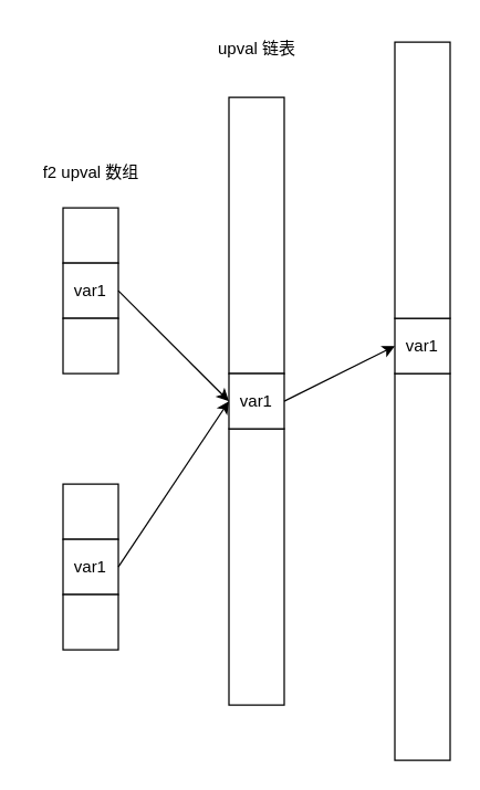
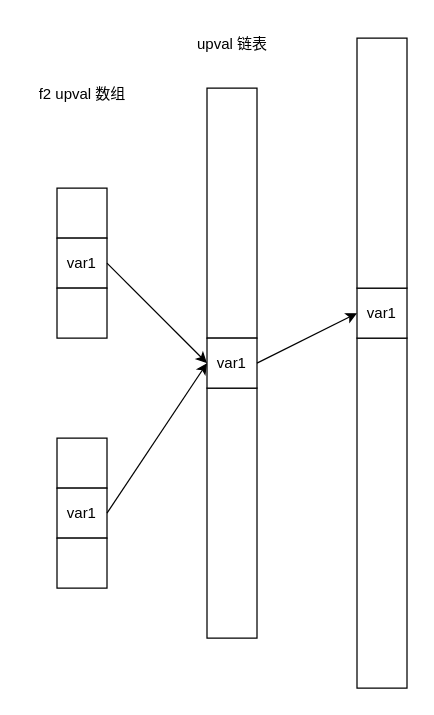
  <mxCell id="0" />
  <mxCell id="1" parent="0" />
  <mxCell id="2" value="" style="rounded=0;whiteSpace=wrap;html=1;" vertex="1" parent="1"><mxGeometry x="45" y="150" width="40" height="40" as="geometry" /></mxCell>
  <mxCell id="3" value="var1" style="rounded=0;whiteSpace=wrap;html=1;" vertex="1" parent="1"><mxGeometry x="45" y="190" width="40" height="40" as="geometry" /></mxCell>
  <mxCell id="4" value="" style="rounded=0;whiteSpace=wrap;html=1;" vertex="1" parent="1"><mxGeometry x="45" y="230" width="40" height="40" as="geometry" /></mxCell>
- <mxCell id="5" value="f2 upval 数组" style="text;html=1;align=center;verticalAlign=middle;resizable=0;points=[];autosize=1;strokeColor=none;fillColor=none;" vertex="1" parent="1"><mxGeometry x="20" y="110" width="90" height="30" as="geometry" /></mxCell>
+ <mxCell id="5" value="f2 upval 数组" style="text;html=1;align=center;verticalAlign=middle;resizable=0;points=[];autosize=1;strokeColor=none;fillColor=none;" vertex="1" parent="1"><mxGeometry x="20" y="60" width="90" height="30" as="geometry" /></mxCell>
  <mxCell id="6" value="" style="rounded=0;whiteSpace=wrap;html=1;" vertex="1" parent="1"><mxGeometry x="45" y="350" width="40" height="40" as="geometry" /></mxCell>
  <mxCell id="7" value="var1" style="rounded=0;whiteSpace=wrap;html=1;" vertex="1" parent="1"><mxGeometry x="45" y="390" width="40" height="40" as="geometry" /></mxCell>
  <mxCell id="8" value="" style="rounded=0;whiteSpace=wrap;html=1;" vertex="1" parent="1"><mxGeometry x="45" y="430" width="40" height="40" as="geometry" /></mxCell>
  <mxCell id="9" value="" style="rounded=0;whiteSpace=wrap;html=1;" vertex="1" parent="1"><mxGeometry x="165" y="70" width="40" height="200" as="geometry" /></mxCell>
  <mxCell id="10" value="" style="rounded=0;whiteSpace=wrap;html=1;" vertex="1" parent="1"><mxGeometry x="165" y="310" width="40" height="200" as="geometry" /></mxCell>
  <mxCell id="11" value="var1" style="rounded=0;whiteSpace=wrap;html=1;" vertex="1" parent="1"><mxGeometry x="165" y="270" width="40" height="40" as="geometry" /></mxCell>
  <mxCell id="12" value="upval 链表" style="text;html=1;align=center;verticalAlign=middle;resizable=0;points=[];autosize=1;strokeColor=none;fillColor=none;" vertex="1" parent="1"><mxGeometry x="130" y="20" width="110" height="30" as="geometry" /></mxCell>
  <mxCell id="13" value="" style="rounded=0;whiteSpace=wrap;html=1;" vertex="1" parent="1"><mxGeometry x="285" y="270" width="40" height="280" as="geometry" /></mxCell>
  <mxCell id="14" value="var1" style="rounded=0;whiteSpace=wrap;html=1;" vertex="1" parent="1"><mxGeometry x="285" y="230" width="40" height="40" as="geometry" /></mxCell>
  <mxCell id="15" value="" style="rounded=0;whiteSpace=wrap;html=1;" vertex="1" parent="1"><mxGeometry x="285" y="30" width="40" height="200" as="geometry" /></mxCell>
  <mxCell id="16" value="" style="endArrow=classic;html=1;rounded=0;exitX=1;exitY=0.5;exitDx=0;exitDy=0;entryX=0;entryY=0.5;entryDx=0;entryDy=0;" edge="1" parent="1" source="3" target="11"><mxGeometry width="50" height="50" relative="1" as="geometry"><mxPoint x="315" y="370" as="sourcePoint" /><mxPoint x="365" y="320" as="targetPoint" /></mxGeometry></mxCell>
  <mxCell id="17" value="" style="endArrow=classic;html=1;rounded=0;exitX=1;exitY=0.5;exitDx=0;exitDy=0;entryX=0;entryY=0.5;entryDx=0;entryDy=0;" edge="1" parent="1" source="7" target="11"><mxGeometry width="50" height="50" relative="1" as="geometry"><mxPoint x="315" y="370" as="sourcePoint" /><mxPoint x="365" y="320" as="targetPoint" /></mxGeometry></mxCell>
  <mxCell id="18" value="" style="endArrow=classic;html=1;rounded=0;exitX=1;exitY=0.5;exitDx=0;exitDy=0;entryX=0;entryY=0.5;entryDx=0;entryDy=0;" edge="1" parent="1" source="11" target="14"><mxGeometry width="50" height="50" relative="1" as="geometry"><mxPoint x="315" y="370" as="sourcePoint" /><mxPoint x="365" y="320" as="targetPoint" /></mxGeometry></mxCell>
